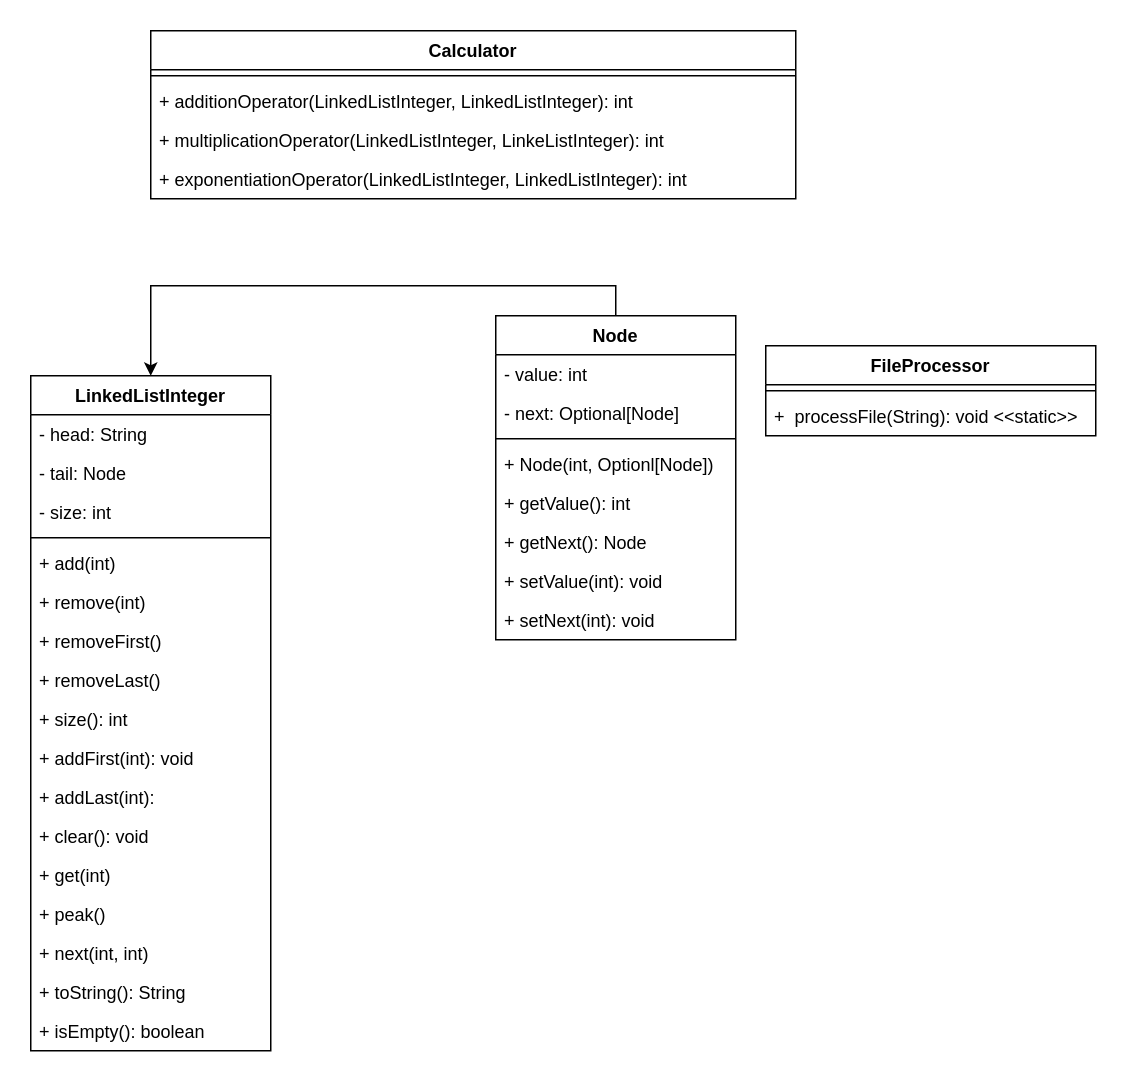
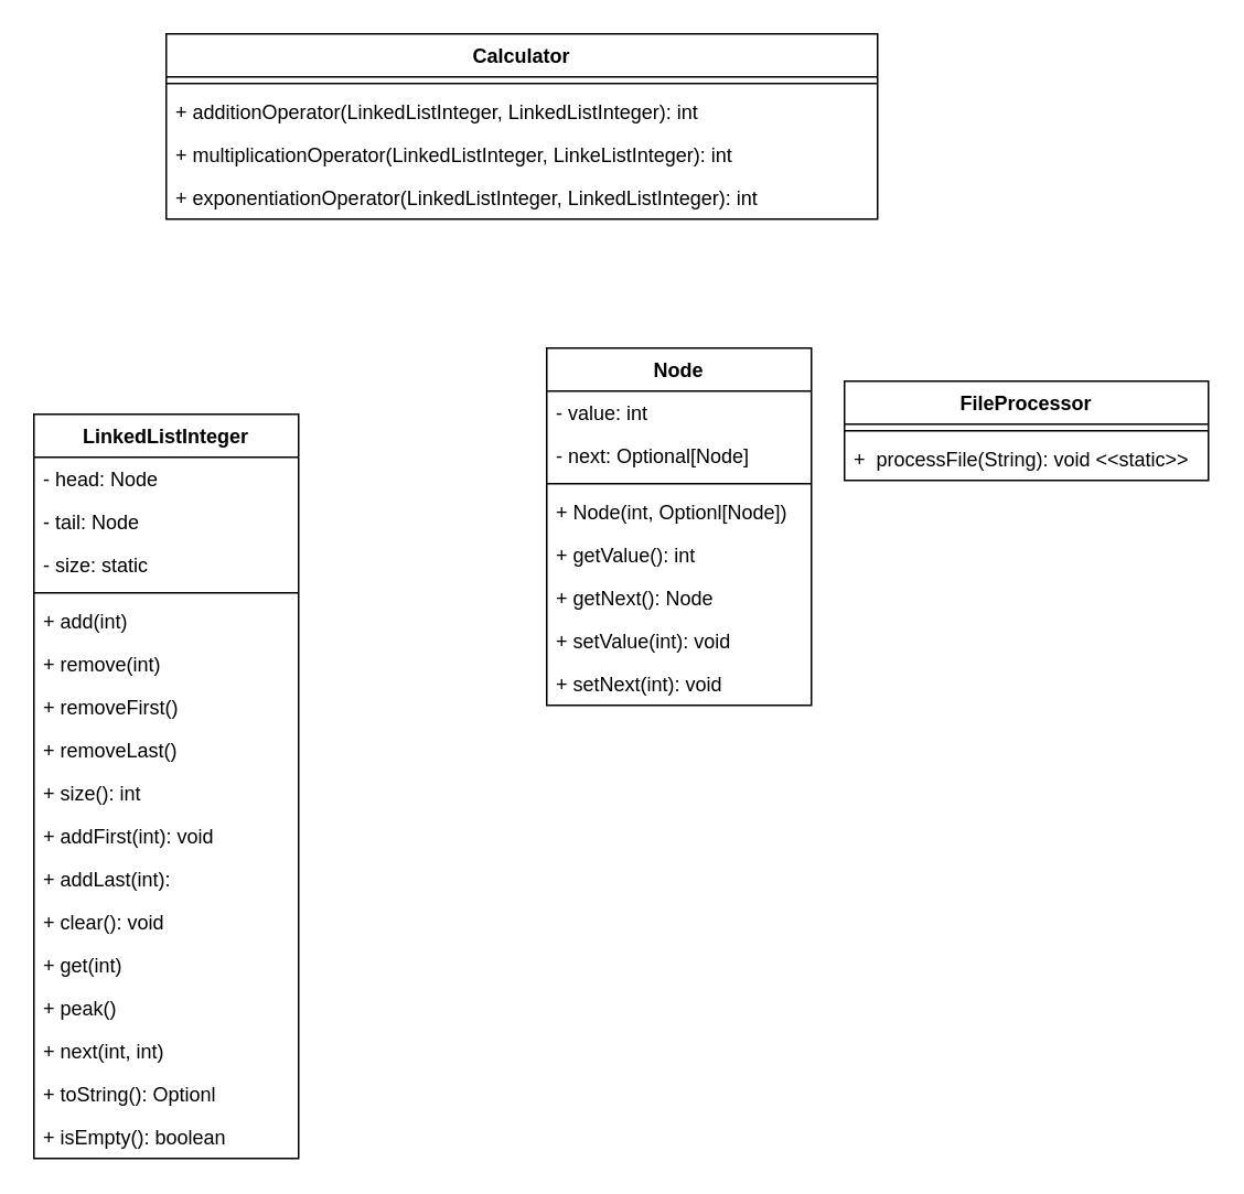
  <mxCell id="0" />
  <mxCell id="1" parent="0" />
  <mxCell id="2" value="LinkedListInteger" style="swimlane;fontStyle=1;align=center;verticalAlign=top;childLayout=stackLayout;horizontal=1;startSize=26;horizontalStack=0;resizeParent=1;resizeParentMax=0;resizeLast=0;collapsible=1;marginBottom=0;" parent="1" vertex="1"><mxGeometry x="20" y="250" width="160" height="450" as="geometry" /></mxCell>
- <mxCell id="3" value="- head: String" style="text;strokeColor=none;fillColor=none;align=left;verticalAlign=top;spacingLeft=4;spacingRight=4;overflow=hidden;rotatable=0;points=[[0,0.5],[1,0.5]];portConstraint=eastwest;" parent="2" vertex="1"><mxGeometry y="26" width="160" height="26" as="geometry" /></mxCell>
+ <mxCell id="3" value="- head: Node" style="text;strokeColor=none;fillColor=none;align=left;verticalAlign=top;spacingLeft=4;spacingRight=4;overflow=hidden;rotatable=0;points=[[0,0.5],[1,0.5]];portConstraint=eastwest;" parent="2" vertex="1"><mxGeometry y="26" width="160" height="26" as="geometry" /></mxCell>
  <mxCell id="4" value="- tail: Node" style="text;strokeColor=none;fillColor=none;align=left;verticalAlign=top;spacingLeft=4;spacingRight=4;overflow=hidden;rotatable=0;points=[[0,0.5],[1,0.5]];portConstraint=eastwest;" parent="2" vertex="1"><mxGeometry y="52" width="160" height="26" as="geometry" /></mxCell>
- <mxCell id="5" value="- size: int" style="text;strokeColor=none;fillColor=none;align=left;verticalAlign=top;spacingLeft=4;spacingRight=4;overflow=hidden;rotatable=0;points=[[0,0.5],[1,0.5]];portConstraint=eastwest;" parent="2" vertex="1"><mxGeometry y="78" width="160" height="26" as="geometry" /></mxCell>
+ <mxCell id="5" value="- size: static" style="text;strokeColor=none;fillColor=none;align=left;verticalAlign=top;spacingLeft=4;spacingRight=4;overflow=hidden;rotatable=0;points=[[0,0.5],[1,0.5]];portConstraint=eastwest;" parent="2" vertex="1"><mxGeometry y="78" width="160" height="26" as="geometry" /></mxCell>
  <mxCell id="6" value="" style="line;strokeWidth=1;fillColor=none;align=left;verticalAlign=middle;spacingTop=-1;spacingLeft=3;spacingRight=3;rotatable=0;labelPosition=right;points=[];portConstraint=eastwest;strokeColor=inherit;" parent="2" vertex="1"><mxGeometry y="104" width="160" height="8" as="geometry" /></mxCell>
  <mxCell id="7" value="+ add(int)" style="text;strokeColor=none;fillColor=none;align=left;verticalAlign=top;spacingLeft=4;spacingRight=4;overflow=hidden;rotatable=0;points=[[0,0.5],[1,0.5]];portConstraint=eastwest;" parent="2" vertex="1"><mxGeometry y="112" width="160" height="26" as="geometry" /></mxCell>
  <mxCell id="8" value="+ remove(int)" style="text;strokeColor=none;fillColor=none;align=left;verticalAlign=top;spacingLeft=4;spacingRight=4;overflow=hidden;rotatable=0;points=[[0,0.5],[1,0.5]];portConstraint=eastwest;" parent="2" vertex="1"><mxGeometry y="138" width="160" height="26" as="geometry" /></mxCell>
  <mxCell id="9" value="+ removeFirst()" style="text;strokeColor=none;fillColor=none;align=left;verticalAlign=top;spacingLeft=4;spacingRight=4;overflow=hidden;rotatable=0;points=[[0,0.5],[1,0.5]];portConstraint=eastwest;" parent="2" vertex="1"><mxGeometry y="164" width="160" height="26" as="geometry" /></mxCell>
  <mxCell id="10" value="+ removeLast()" style="text;strokeColor=none;fillColor=none;align=left;verticalAlign=top;spacingLeft=4;spacingRight=4;overflow=hidden;rotatable=0;points=[[0,0.5],[1,0.5]];portConstraint=eastwest;" parent="2" vertex="1"><mxGeometry y="190" width="160" height="26" as="geometry" /></mxCell>
  <mxCell id="11" value="+ size(): int" style="text;strokeColor=none;fillColor=none;align=left;verticalAlign=top;spacingLeft=4;spacingRight=4;overflow=hidden;rotatable=0;points=[[0,0.5],[1,0.5]];portConstraint=eastwest;" parent="2" vertex="1"><mxGeometry y="216" width="160" height="26" as="geometry" /></mxCell>
  <mxCell id="12" value="+ addFirst(int): void" style="text;strokeColor=none;fillColor=none;align=left;verticalAlign=top;spacingLeft=4;spacingRight=4;overflow=hidden;rotatable=0;points=[[0,0.5],[1,0.5]];portConstraint=eastwest;" parent="2" vertex="1"><mxGeometry y="242" width="160" height="26" as="geometry" /></mxCell>
  <mxCell id="13" value="+ addLast(int):" style="text;strokeColor=none;fillColor=none;align=left;verticalAlign=top;spacingLeft=4;spacingRight=4;overflow=hidden;rotatable=0;points=[[0,0.5],[1,0.5]];portConstraint=eastwest;" parent="2" vertex="1"><mxGeometry y="268" width="160" height="26" as="geometry" /></mxCell>
  <mxCell id="14" value="+ clear(): void" style="text;strokeColor=none;fillColor=none;align=left;verticalAlign=top;spacingLeft=4;spacingRight=4;overflow=hidden;rotatable=0;points=[[0,0.5],[1,0.5]];portConstraint=eastwest;" parent="2" vertex="1"><mxGeometry y="294" width="160" height="26" as="geometry" /></mxCell>
  <mxCell id="15" value="+ get(int)" style="text;strokeColor=none;fillColor=none;align=left;verticalAlign=top;spacingLeft=4;spacingRight=4;overflow=hidden;rotatable=0;points=[[0,0.5],[1,0.5]];portConstraint=eastwest;" parent="2" vertex="1"><mxGeometry y="320" width="160" height="26" as="geometry" /></mxCell>
  <mxCell id="16" value="+ peak()" style="text;strokeColor=none;fillColor=none;align=left;verticalAlign=top;spacingLeft=4;spacingRight=4;overflow=hidden;rotatable=0;points=[[0,0.5],[1,0.5]];portConstraint=eastwest;" parent="2" vertex="1"><mxGeometry y="346" width="160" height="26" as="geometry" /></mxCell>
  <mxCell id="17" value="+ next(int, int)" style="text;strokeColor=none;fillColor=none;align=left;verticalAlign=top;spacingLeft=4;spacingRight=4;overflow=hidden;rotatable=0;points=[[0,0.5],[1,0.5]];portConstraint=eastwest;" parent="2" vertex="1"><mxGeometry y="372" width="160" height="26" as="geometry" /></mxCell>
- <mxCell id="18" value="+ toString(): String" style="text;strokeColor=none;fillColor=none;align=left;verticalAlign=top;spacingLeft=4;spacingRight=4;overflow=hidden;rotatable=0;points=[[0,0.5],[1,0.5]];portConstraint=eastwest;" parent="2" vertex="1"><mxGeometry y="398" width="160" height="26" as="geometry" /></mxCell>
+ <mxCell id="18" value="+ toString(): Optionl" style="text;strokeColor=none;fillColor=none;align=left;verticalAlign=top;spacingLeft=4;spacingRight=4;overflow=hidden;rotatable=0;points=[[0,0.5],[1,0.5]];portConstraint=eastwest;" parent="2" vertex="1"><mxGeometry y="398" width="160" height="26" as="geometry" /></mxCell>
  <mxCell id="19" value="+ isEmpty(): boolean" style="text;strokeColor=none;fillColor=none;align=left;verticalAlign=top;spacingLeft=4;spacingRight=4;overflow=hidden;rotatable=0;points=[[0,0.5],[1,0.5]];portConstraint=eastwest;" parent="2" vertex="1"><mxGeometry y="424" width="160" height="26" as="geometry" /></mxCell>
- <mxCell id="20" style="edgeStyle=orthogonalEdgeStyle;rounded=0;orthogonalLoop=1;jettySize=auto;html=1;exitX=0.5;exitY=0;exitDx=0;exitDy=0;entryX=0.5;entryY=0;entryDx=0;entryDy=0;" parent="1" source="21" target="2" edge="1"><mxGeometry relative="1" as="geometry" /></mxCell>
  <mxCell id="21" value="Node" style="swimlane;fontStyle=1;align=center;verticalAlign=top;childLayout=stackLayout;horizontal=1;startSize=26;horizontalStack=0;resizeParent=1;resizeParentMax=0;resizeLast=0;collapsible=1;marginBottom=0;" parent="1" vertex="1"><mxGeometry x="330" y="210" width="160" height="216" as="geometry" /></mxCell>
  <mxCell id="22" value="- value: int" style="text;strokeColor=none;fillColor=none;align=left;verticalAlign=top;spacingLeft=4;spacingRight=4;overflow=hidden;rotatable=0;points=[[0,0.5],[1,0.5]];portConstraint=eastwest;" parent="21" vertex="1"><mxGeometry y="26" width="160" height="26" as="geometry" /></mxCell>
  <mxCell id="23" value="- next: Optional[Node]" style="text;strokeColor=none;fillColor=none;align=left;verticalAlign=top;spacingLeft=4;spacingRight=4;overflow=hidden;rotatable=0;points=[[0,0.5],[1,0.5]];portConstraint=eastwest;" parent="21" vertex="1"><mxGeometry y="52" width="160" height="26" as="geometry" /></mxCell>
  <mxCell id="24" value="" style="line;strokeWidth=1;fillColor=none;align=left;verticalAlign=middle;spacingTop=-1;spacingLeft=3;spacingRight=3;rotatable=0;labelPosition=right;points=[];portConstraint=eastwest;strokeColor=inherit;" parent="21" vertex="1"><mxGeometry y="78" width="160" height="8" as="geometry" /></mxCell>
  <mxCell id="25" value="+ Node(int, Optionl[Node])" style="text;strokeColor=none;fillColor=none;align=left;verticalAlign=top;spacingLeft=4;spacingRight=4;overflow=hidden;rotatable=0;points=[[0,0.5],[1,0.5]];portConstraint=eastwest;" parent="21" vertex="1"><mxGeometry y="86" width="160" height="26" as="geometry" /></mxCell>
  <mxCell id="26" value="+ getValue(): int" style="text;strokeColor=none;fillColor=none;align=left;verticalAlign=top;spacingLeft=4;spacingRight=4;overflow=hidden;rotatable=0;points=[[0,0.5],[1,0.5]];portConstraint=eastwest;" parent="21" vertex="1"><mxGeometry y="112" width="160" height="26" as="geometry" /></mxCell>
  <mxCell id="27" value="+ getNext(): Node" style="text;strokeColor=none;fillColor=none;align=left;verticalAlign=top;spacingLeft=4;spacingRight=4;overflow=hidden;rotatable=0;points=[[0,0.5],[1,0.5]];portConstraint=eastwest;" parent="21" vertex="1"><mxGeometry y="138" width="160" height="26" as="geometry" /></mxCell>
  <mxCell id="28" value="+ setValue(int): void" style="text;strokeColor=none;fillColor=none;align=left;verticalAlign=top;spacingLeft=4;spacingRight=4;overflow=hidden;rotatable=0;points=[[0,0.5],[1,0.5]];portConstraint=eastwest;" parent="21" vertex="1"><mxGeometry y="164" width="160" height="26" as="geometry" /></mxCell>
  <mxCell id="29" value="+ setNext(int): void" style="text;strokeColor=none;fillColor=none;align=left;verticalAlign=top;spacingLeft=4;spacingRight=4;overflow=hidden;rotatable=0;points=[[0,0.5],[1,0.5]];portConstraint=eastwest;" parent="21" vertex="1"><mxGeometry y="190" width="160" height="26" as="geometry" /></mxCell>
  <mxCell id="30" value="Calculator" style="swimlane;fontStyle=1;align=center;verticalAlign=top;childLayout=stackLayout;horizontal=1;startSize=26;horizontalStack=0;resizeParent=1;resizeParentMax=0;resizeLast=0;collapsible=1;marginBottom=0;" parent="1" vertex="1"><mxGeometry x="100" y="20" width="430" height="112" as="geometry" /></mxCell>
  <mxCell id="31" value="" style="line;strokeWidth=1;fillColor=none;align=left;verticalAlign=middle;spacingTop=-1;spacingLeft=3;spacingRight=3;rotatable=0;labelPosition=right;points=[];portConstraint=eastwest;strokeColor=inherit;" parent="30" vertex="1"><mxGeometry y="26" width="430" height="8" as="geometry" /></mxCell>
  <mxCell id="32" value="+ additionOperator(LinkedListInteger, LinkedListInteger): int" style="text;strokeColor=none;fillColor=none;align=left;verticalAlign=top;spacingLeft=4;spacingRight=4;overflow=hidden;rotatable=0;points=[[0,0.5],[1,0.5]];portConstraint=eastwest;" parent="30" vertex="1"><mxGeometry y="34" width="430" height="26" as="geometry" /></mxCell>
  <mxCell id="33" value="+ multiplicationOperator(LinkedListInteger, LinkeListInteger): int" style="text;strokeColor=none;fillColor=none;align=left;verticalAlign=top;spacingLeft=4;spacingRight=4;overflow=hidden;rotatable=0;points=[[0,0.5],[1,0.5]];portConstraint=eastwest;" parent="30" vertex="1"><mxGeometry y="60" width="430" height="26" as="geometry" /></mxCell>
  <mxCell id="34" value="+ exponentiationOperator(LinkedListInteger, LinkedListInteger): int" style="text;strokeColor=none;fillColor=none;align=left;verticalAlign=top;spacingLeft=4;spacingRight=4;overflow=hidden;rotatable=0;points=[[0,0.5],[1,0.5]];portConstraint=eastwest;" parent="30" vertex="1"><mxGeometry y="86" width="430" height="26" as="geometry" /></mxCell>
  <mxCell id="35" value="FileProcessor" style="swimlane;fontStyle=1;align=center;verticalAlign=top;childLayout=stackLayout;horizontal=1;startSize=26;horizontalStack=0;resizeParent=1;resizeParentMax=0;resizeLast=0;collapsible=1;marginBottom=0;" vertex="1" parent="1"><mxGeometry x="510" y="230" width="220" height="60" as="geometry" /></mxCell>
  <mxCell id="36" value="" style="line;strokeWidth=1;fillColor=none;align=left;verticalAlign=middle;spacingTop=-1;spacingLeft=3;spacingRight=3;rotatable=0;labelPosition=right;points=[];portConstraint=eastwest;strokeColor=inherit;" vertex="1" parent="35"><mxGeometry y="26" width="220" height="8" as="geometry" /></mxCell>
  <mxCell id="37" value="+  processFile(String): void &lt;&lt;static&gt;&gt;" style="text;strokeColor=none;fillColor=none;align=left;verticalAlign=top;spacingLeft=4;spacingRight=4;overflow=hidden;rotatable=0;points=[[0,0.5],[1,0.5]];portConstraint=eastwest;" vertex="1" parent="35"><mxGeometry y="34" width="220" height="26" as="geometry" /></mxCell>
